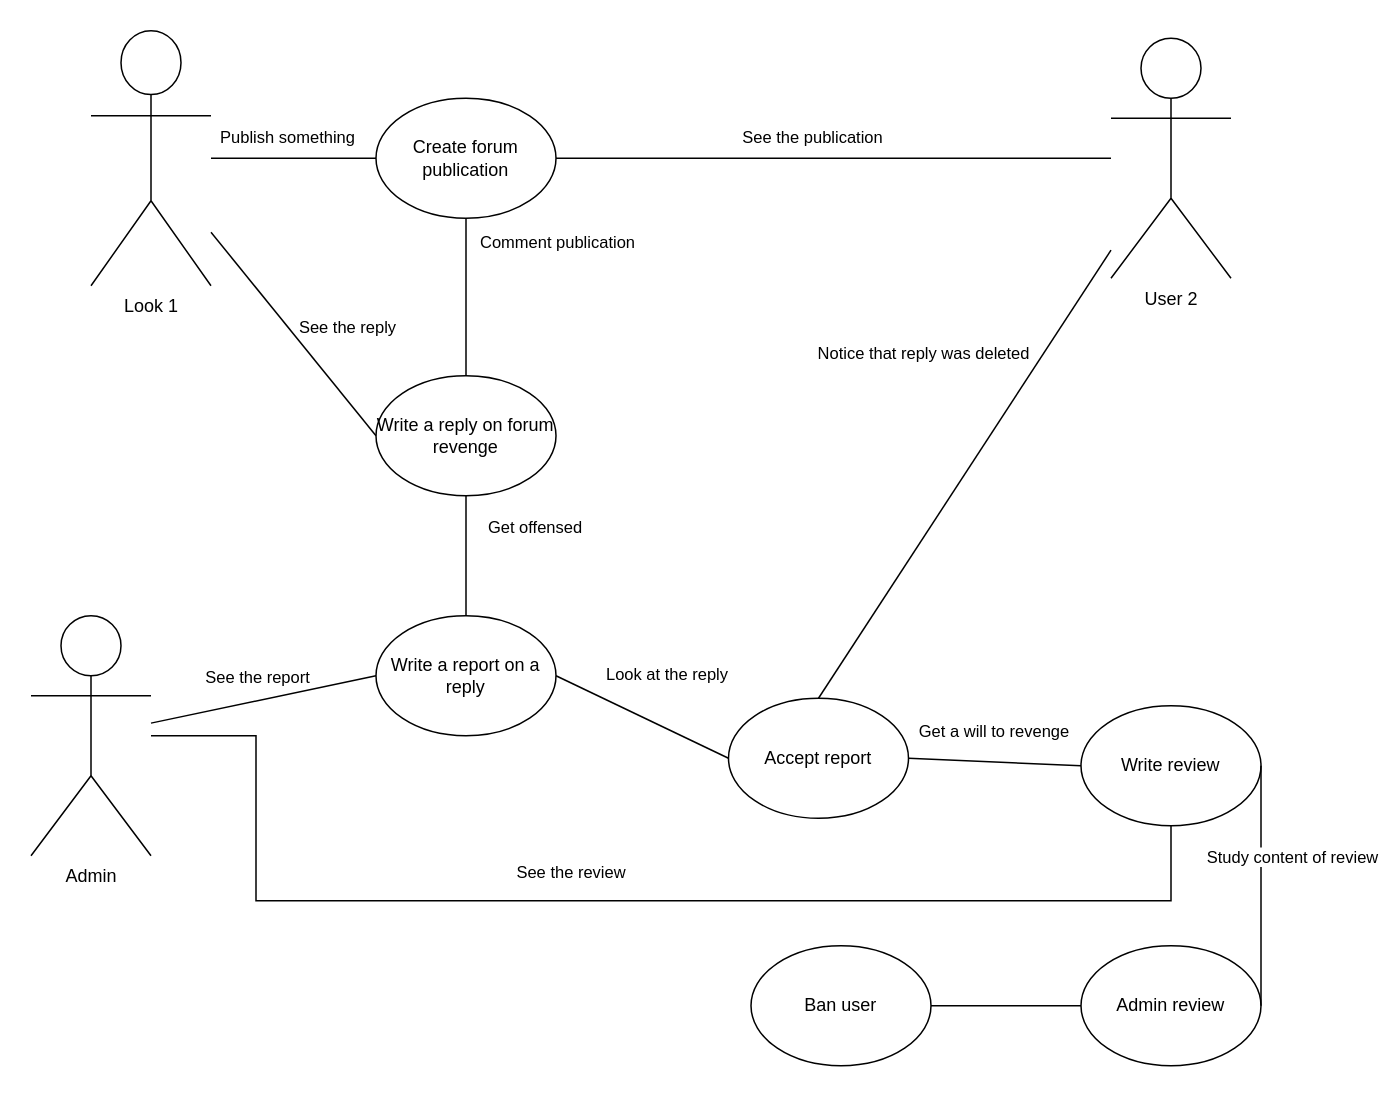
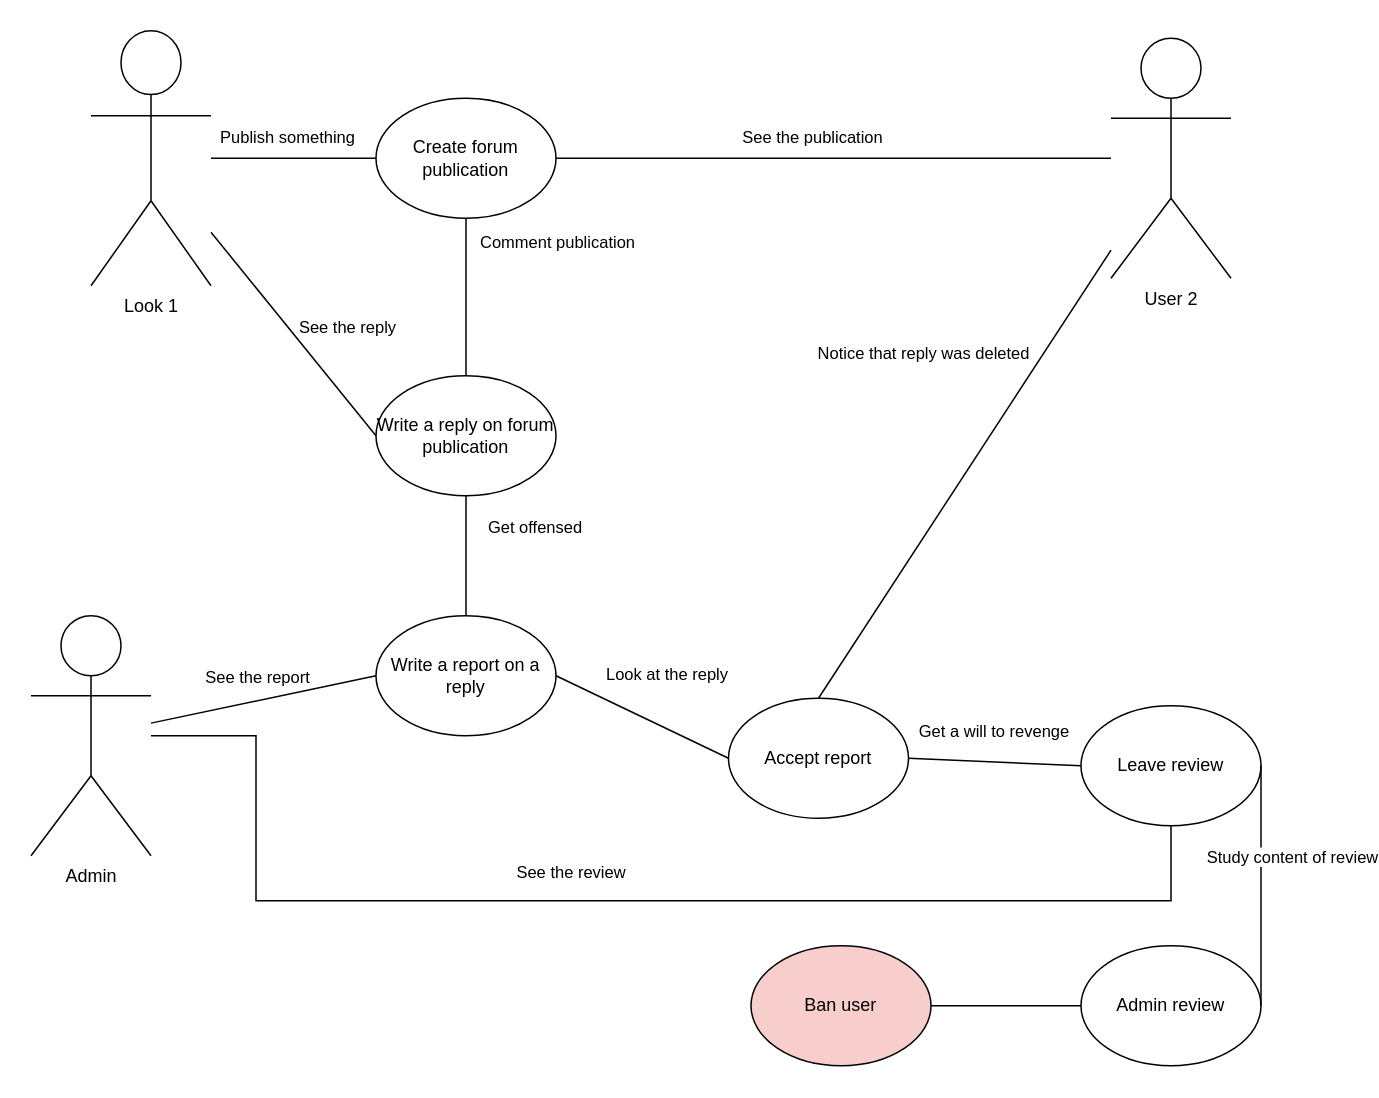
  <mxCell id="0" />
  <mxCell id="1" parent="0" />
  <mxCell id="2" value="Look 1" style="shape=umlActor;verticalLabelPosition=bottom;verticalAlign=top;html=1;" vertex="1" parent="1"><mxGeometry x="60" y="20" width="80" height="170" as="geometry" /></mxCell>
  <mxCell id="3" value="Admin" style="shape=umlActor;verticalLabelPosition=bottom;verticalAlign=top;html=1;" vertex="1" parent="1"><mxGeometry x="20" y="410" width="80" height="160" as="geometry" /></mxCell>
  <mxCell id="4" value="Create forum publication" style="ellipse;whiteSpace=wrap;html=1;" vertex="1" parent="1"><mxGeometry x="250" y="65" width="120" height="80" as="geometry" /></mxCell>
  <mxCell id="5" value="User 2" style="shape=umlActor;verticalLabelPosition=bottom;verticalAlign=top;html=1;" vertex="1" parent="1"><mxGeometry x="740" y="25" width="80" height="160" as="geometry" /></mxCell>
  <mxCell id="6" value="" style="endArrow=none;html=1;rounded=0;entryX=0;entryY=0.5;entryDx=0;entryDy=0;" edge="1" parent="1" source="2" target="4"><mxGeometry width="50" height="50" relative="1" as="geometry"><mxPoint x="220" y="280" as="sourcePoint" /><mxPoint x="270" y="230" as="targetPoint" /></mxGeometry></mxCell>
  <mxCell id="7" value="Publish something" style="edgeLabel;html=1;align=center;verticalAlign=middle;resizable=0;points=[];" vertex="1" connectable="0" parent="6"><mxGeometry x="-0.418" y="1" relative="1" as="geometry"><mxPoint x="18" y="-14" as="offset" /></mxGeometry></mxCell>
  <mxCell id="8" value="" style="endArrow=none;html=1;rounded=0;exitX=1;exitY=0.5;exitDx=0;exitDy=0;" edge="1" parent="1" source="4" target="5"><mxGeometry width="50" height="50" relative="1" as="geometry"><mxPoint x="580" y="120" as="sourcePoint" /><mxPoint x="620" y="110" as="targetPoint" /></mxGeometry></mxCell>
  <mxCell id="9" value="See the publication" style="edgeLabel;html=1;align=center;verticalAlign=middle;resizable=0;points=[];" vertex="1" connectable="0" parent="8"><mxGeometry x="-0.103" y="-1" relative="1" as="geometry"><mxPoint x="4" y="-16" as="offset" /></mxGeometry></mxCell>
- <mxCell id="10" value="Write a reply on forum revenge" style="ellipse;whiteSpace=wrap;html=1;" vertex="1" parent="1"><mxGeometry x="250" y="250" width="120" height="80" as="geometry" /></mxCell>
+ <mxCell id="10" value="Write a reply on forum publication" style="ellipse;whiteSpace=wrap;html=1;" vertex="1" parent="1"><mxGeometry x="250" y="250" width="120" height="80" as="geometry" /></mxCell>
  <mxCell id="11" value="" style="endArrow=none;html=1;rounded=0;entryX=0.5;entryY=1;entryDx=0;entryDy=0;exitX=0.5;exitY=0;exitDx=0;exitDy=0;" edge="1" parent="1" source="10" target="4"><mxGeometry width="50" height="50" relative="1" as="geometry"><mxPoint x="490" y="240" as="sourcePoint" /><mxPoint x="540" y="190" as="targetPoint" /></mxGeometry></mxCell>
  <mxCell id="12" value="Comment publication" style="edgeLabel;html=1;align=center;verticalAlign=middle;resizable=0;points=[];" vertex="1" connectable="0" parent="11"><mxGeometry x="-0.029" y="1" relative="1" as="geometry"><mxPoint x="61" y="-39" as="offset" /></mxGeometry></mxCell>
  <mxCell id="13" value="" style="endArrow=none;html=1;rounded=0;entryX=0;entryY=0.5;entryDx=0;entryDy=0;" edge="1" parent="1" source="2" target="10"><mxGeometry width="50" height="50" relative="1" as="geometry"><mxPoint x="-20" y="320" as="sourcePoint" /><mxPoint x="30" y="270" as="targetPoint" /></mxGeometry></mxCell>
  <mxCell id="14" value="See the reply" style="edgeLabel;html=1;align=center;verticalAlign=middle;resizable=0;points=[];" vertex="1" connectable="0" parent="13"><mxGeometry x="-0.075" relative="1" as="geometry"><mxPoint x="39" as="offset" /></mxGeometry></mxCell>
  <mxCell id="15" value="" style="endArrow=none;html=1;rounded=0;entryX=0.5;entryY=1;entryDx=0;entryDy=0;exitX=0.5;exitY=0;exitDx=0;exitDy=0;" edge="1" parent="1" source="17" target="10"><mxGeometry width="50" height="50" relative="1" as="geometry"><mxPoint x="490" y="340" as="sourcePoint" /><mxPoint x="540" y="290" as="targetPoint" /></mxGeometry></mxCell>
  <mxCell id="16" value="Get offensed" style="edgeLabel;html=1;align=center;verticalAlign=middle;resizable=0;points=[];" vertex="1" connectable="0" parent="15"><mxGeometry x="0.225" y="-1" relative="1" as="geometry"><mxPoint x="44" y="-11" as="offset" /></mxGeometry></mxCell>
  <mxCell id="17" value="Write a report on a reply" style="ellipse;whiteSpace=wrap;html=1;" vertex="1" parent="1"><mxGeometry x="250" y="410" width="120" height="80" as="geometry" /></mxCell>
  <mxCell id="18" value="" style="endArrow=none;html=1;rounded=0;entryX=0;entryY=0.5;entryDx=0;entryDy=0;" edge="1" parent="1" source="3" target="17"><mxGeometry width="50" height="50" relative="1" as="geometry"><mxPoint x="260" y="570" as="sourcePoint" /><mxPoint x="310" y="520" as="targetPoint" /></mxGeometry></mxCell>
  <mxCell id="19" value="See the report" style="edgeLabel;html=1;align=center;verticalAlign=middle;resizable=0;points=[];" vertex="1" connectable="0" parent="18"><mxGeometry x="-0.412" relative="1" as="geometry"><mxPoint x="26" y="-22" as="offset" /></mxGeometry></mxCell>
  <mxCell id="20" value="" style="endArrow=none;html=1;rounded=0;exitX=1;exitY=0.5;exitDx=0;exitDy=0;entryX=0;entryY=0.5;entryDx=0;entryDy=0;" edge="1" parent="1" source="17" target="22"><mxGeometry width="50" height="50" relative="1" as="geometry"><mxPoint x="520" y="490" as="sourcePoint" /><mxPoint x="490" y="500" as="targetPoint" /></mxGeometry></mxCell>
  <mxCell id="21" value="Look at the reply" style="edgeLabel;html=1;align=center;verticalAlign=middle;resizable=0;points=[];" vertex="1" connectable="0" parent="20"><mxGeometry x="0.013" relative="1" as="geometry"><mxPoint x="15" y="-30" as="offset" /></mxGeometry></mxCell>
  <mxCell id="22" value="Accept report" style="ellipse;whiteSpace=wrap;html=1;" vertex="1" parent="1"><mxGeometry x="485" y="465" width="120" height="80" as="geometry" /></mxCell>
  <mxCell id="23" value="" style="endArrow=none;html=1;rounded=0;exitX=0.5;exitY=0;exitDx=0;exitDy=0;" edge="1" parent="1" source="22" target="5"><mxGeometry width="50" height="50" relative="1" as="geometry"><mxPoint x="490" y="340" as="sourcePoint" /><mxPoint x="540" y="290" as="targetPoint" /></mxGeometry></mxCell>
  <mxCell id="24" value="Notice that reply was deleted" style="edgeLabel;html=1;align=center;verticalAlign=middle;resizable=0;points=[];" vertex="1" connectable="0" parent="23"><mxGeometry x="0.27" y="3" relative="1" as="geometry"><mxPoint x="-52" y="-39" as="offset" /></mxGeometry></mxCell>
  <mxCell id="25" value="" style="endArrow=none;html=1;rounded=0;exitX=1;exitY=0.5;exitDx=0;exitDy=0;entryX=0;entryY=0.5;entryDx=0;entryDy=0;" edge="1" parent="1" source="22" target="27"><mxGeometry width="50" height="50" relative="1" as="geometry"><mxPoint x="780" y="450" as="sourcePoint" /><mxPoint x="720" y="510" as="targetPoint" /></mxGeometry></mxCell>
  <mxCell id="26" value="Get a will to revenge" style="edgeLabel;html=1;align=center;verticalAlign=middle;resizable=0;points=[];" vertex="1" connectable="0" parent="25"><mxGeometry x="-0.26" y="3" relative="1" as="geometry"><mxPoint x="13" y="-17" as="offset" /></mxGeometry></mxCell>
- <mxCell id="27" value="Write review" style="ellipse;whiteSpace=wrap;html=1;" vertex="1" parent="1"><mxGeometry x="720" y="470" width="120" height="80" as="geometry" /></mxCell>
+ <mxCell id="27" value="Leave review" style="ellipse;whiteSpace=wrap;html=1;" vertex="1" parent="1"><mxGeometry x="720" y="470" width="120" height="80" as="geometry" /></mxCell>
  <mxCell id="28" value="" style="endArrow=none;html=1;rounded=0;entryX=0.5;entryY=1;entryDx=0;entryDy=0;" edge="1" parent="1" source="3" target="27"><mxGeometry width="50" height="50" relative="1" as="geometry"><mxPoint x="350" y="620" as="sourcePoint" /><mxPoint x="400" y="570" as="targetPoint" /><Array as="points"><mxPoint x="170" y="490" /><mxPoint x="170" y="600" /><mxPoint x="780" y="600" /></Array></mxGeometry></mxCell>
  <mxCell id="29" value="See the review" style="edgeLabel;html=1;align=center;verticalAlign=middle;resizable=0;points=[];" vertex="1" connectable="0" parent="28"><mxGeometry x="-0.074" relative="1" as="geometry"><mxPoint y="-20" as="offset" /></mxGeometry></mxCell>
  <mxCell id="30" value="Admin review" style="ellipse;whiteSpace=wrap;html=1;" vertex="1" parent="1"><mxGeometry x="720" y="630" width="120" height="80" as="geometry" /></mxCell>
  <mxCell id="31" value="" style="endArrow=none;html=1;rounded=0;entryX=1;entryY=0.5;entryDx=0;entryDy=0;exitX=1;exitY=0.5;exitDx=0;exitDy=0;" edge="1" parent="1" source="30" target="27"><mxGeometry width="50" height="50" relative="1" as="geometry"><mxPoint x="820" y="630" as="sourcePoint" /><mxPoint x="870" y="580" as="targetPoint" /></mxGeometry></mxCell>
  <mxCell id="32" value="Study content of review" style="edgeLabel;html=1;align=center;verticalAlign=middle;resizable=0;points=[];" vertex="1" connectable="0" parent="31"><mxGeometry x="0.075" y="1" relative="1" as="geometry"><mxPoint x="21" y="-14" as="offset" /></mxGeometry></mxCell>
  <mxCell id="33" value="" style="endArrow=none;html=1;rounded=0;entryX=0;entryY=0.5;entryDx=0;entryDy=0;exitX=1;exitY=0.5;exitDx=0;exitDy=0;" edge="1" parent="1" source="34" target="30"><mxGeometry width="50" height="50" relative="1" as="geometry"><mxPoint x="620" y="670" as="sourcePoint" /><mxPoint x="680" y="670" as="targetPoint" /></mxGeometry></mxCell>
- <mxCell id="34" value="Ban user" style="ellipse;whiteSpace=wrap;html=1;" vertex="1" parent="1"><mxGeometry x="500" y="630" width="120" height="80" as="geometry" /></mxCell>
+ <mxCell id="34" value="Ban user" style="ellipse;whiteSpace=wrap;html=1;fillColor=#f8cecc;" vertex="1" parent="1"><mxGeometry x="500" y="630" width="120" height="80" as="geometry" /></mxCell>
